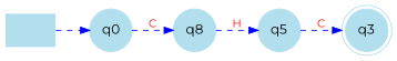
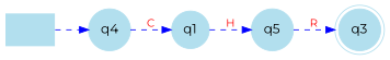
  digraph {
    fontname=Montserrat
    rankdir=LR
    node [color=lightblue2 fontname=Montserrat shape=circle style=filled]
    edge [color=blue fontcolor=red fontname=Montserrat fontsize=12 style=dashed]
    "" [shape=plaintext]
-   n2 [label=q0]
-   n3 [label=q8]
+   n2 [label=q4]
+   n3 [label=q1]
    n4 [label=q3 shape=doublecircle]
    n5 [label=q5]
    "" -> n2
    n2 -> n3 [label=C]
    n3 -> n5 [label=H]
-   n5 -> n4 [label=C]
+   n5 -> n4 [label=R]
  }
